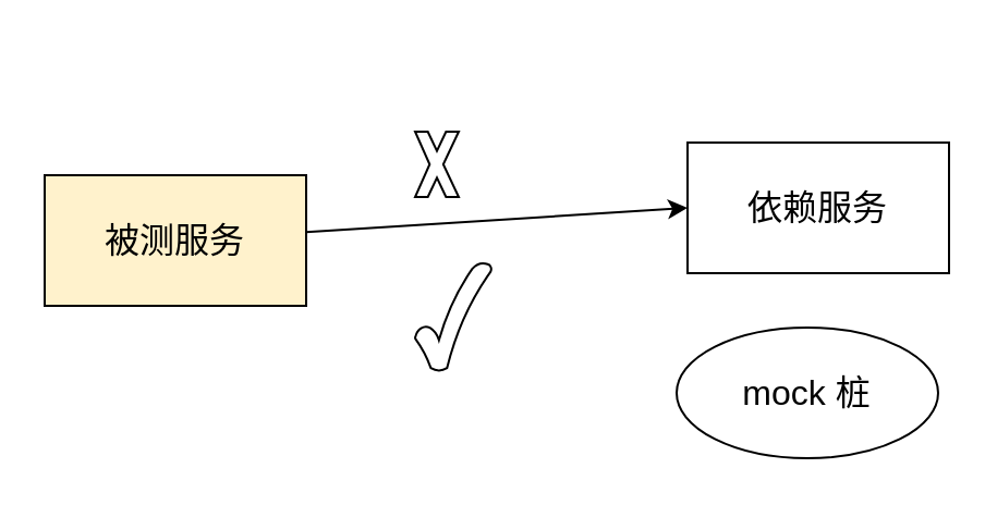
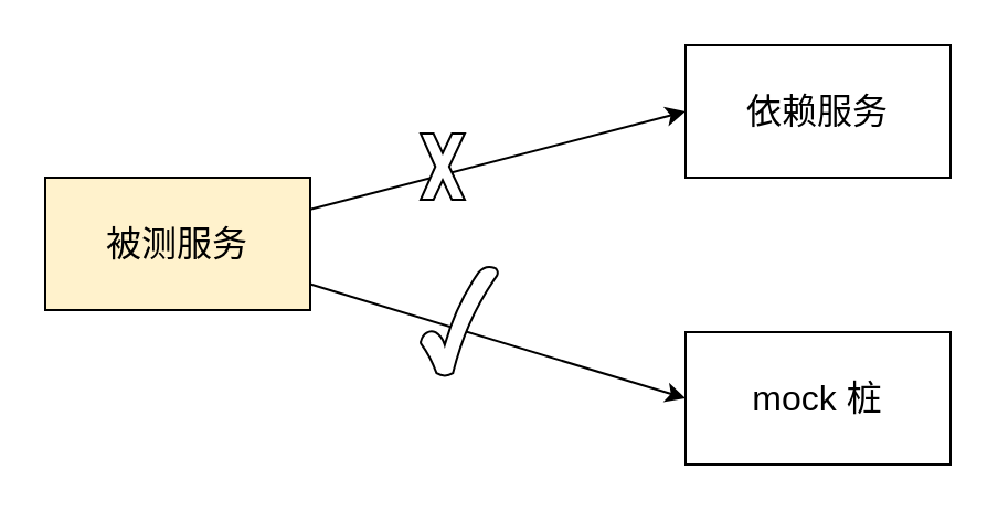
  <mxCell id="0" />
  <mxCell id="1" parent="0" />
  <mxCell id="2" style="rounded=0;orthogonalLoop=1;jettySize=auto;html=1;entryX=0;entryY=0.5;entryDx=0;entryDy=0;" edge="1" parent="1" source="4" target="5"><mxGeometry relative="1" as="geometry" /></mxCell>
+ <mxCell id="3" style="rounded=0;orthogonalLoop=1;jettySize=auto;html=1;entryX=0;entryY=0.5;entryDx=0;entryDy=0;" edge="1" parent="1" source="4" target="6"><mxGeometry relative="1" as="geometry" /></mxCell>
  <mxCell id="4" value="&lt;font style=&quot;font-size: 16px;&quot;&gt;被测服务&lt;/font&gt;" style="rounded=0;whiteSpace=wrap;html=1;fillColor=#fff2cc;" vertex="1" parent="1"><mxGeometry x="20" y="80" width="120" height="60" as="geometry" /></mxCell>
- <mxCell id="5" value="&lt;font style=&quot;font-size: 16px;&quot;&gt;依赖服务&lt;/font&gt;" style="rounded=0;whiteSpace=wrap;html=1;" vertex="1" parent="1"><mxGeometry x="315" y="65" width="120" height="60" as="geometry" /></mxCell>
- <mxCell id="6" value="&lt;font style=&quot;font-size: 16px;&quot;&gt;mock 桩&lt;/font&gt;" style="ellipse;whiteSpace=wrap;html=1;" vertex="1" parent="1"><mxGeometry x="310" y="150" width="120" height="60" as="geometry" /></mxCell>
+ <mxCell id="5" value="&lt;font style=&quot;font-size: 16px;&quot;&gt;依赖服务&lt;/font&gt;" style="rounded=0;whiteSpace=wrap;html=1;" vertex="1" parent="1"><mxGeometry x="310" y="20" width="120" height="60" as="geometry" /></mxCell>
+ <mxCell id="6" value="&lt;font style=&quot;font-size: 16px;&quot;&gt;mock 桩&lt;/font&gt;" style="rounded=0;whiteSpace=wrap;html=1;" vertex="1" parent="1"><mxGeometry x="310" y="150" width="120" height="60" as="geometry" /></mxCell>
  <mxCell id="7" value="" style="verticalLabelPosition=bottom;verticalAlign=top;html=1;shape=mxgraph.basic.x" vertex="1" parent="1"><mxGeometry x="190" y="60" width="20" height="30" as="geometry" /></mxCell>
  <mxCell id="8" value="" style="verticalLabelPosition=bottom;verticalAlign=top;html=1;shape=mxgraph.basic.tick" vertex="1" parent="1"><mxGeometry x="190" y="120" width="35" height="50" as="geometry" /></mxCell>
